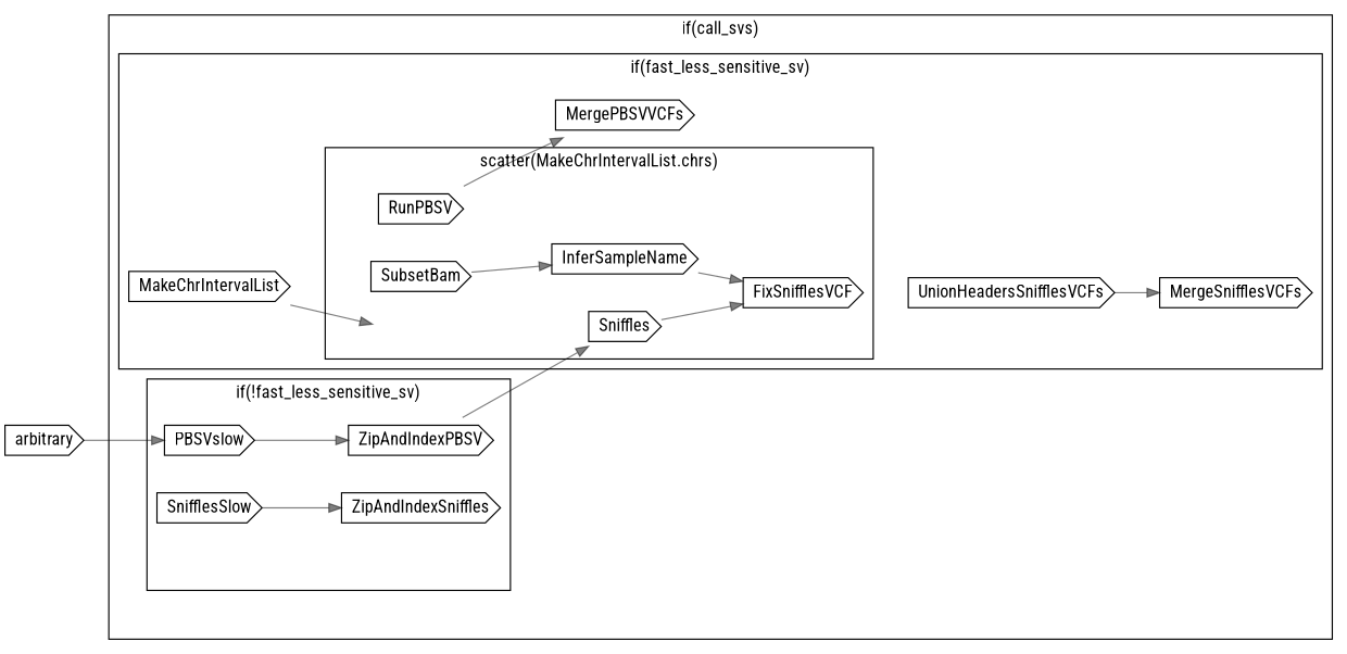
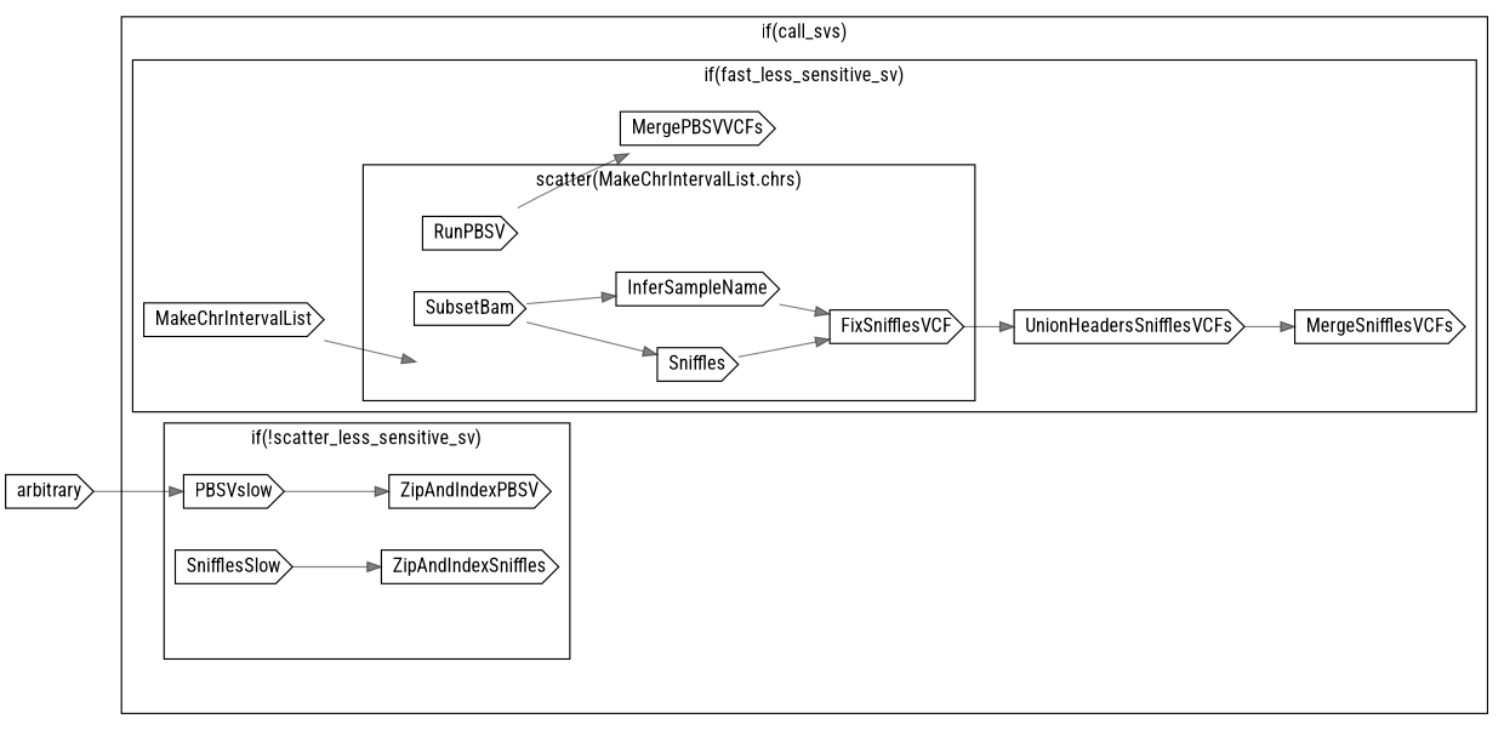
  digraph {
    compound=true
    fontname="Roboto Condensed"
    rankdir=LR
    node [fontname="Roboto Condensed" shape=cds]
    edge [color="#00000080" fontname="Roboto Condensed"]
    n1 [label=SubsetBam]
    n2 [label=RunPBSV]
    n3 [label=Sniffles]
    n4 [label=InferSampleName]
    n5 [label=FixSnifflesVCF]
    "scatter-L73C13-c" [height=0 margin=0 style=invis width=0 shape=""]
    n7 [label=MakeChrIntervalList]
    n8 [label=MergePBSVVCFs]
    n9 [label=UnionHeadersSnifflesVCFs]
    n10 [label=MergeSnifflesVCFs]
    "if-L65C9" [height=0 margin=0 style=invis width=0 shape=""]
    n12 [label=PBSVslow]
    n13 [label=ZipAndIndexPBSV]
    n14 [label=SnifflesSlow]
    n15 [label=ZipAndIndexSniffles]
    "if-L135C9" [height=0 margin=0 style=invis width=0 shape=""]
    "if-L64C5" [height=0 margin=0 style=invis width=0 shape=""]
    n18 [label=arbitrary]
    subgraph cluster_1 {
      label="if(call_svs)"
      rank=same
      "if-L64C5"
      subgraph cluster_2 {
        label="if(fast_less_sensitive_sv)"
        rank=same
        n7
        n8
        n9
        n10
        "if-L65C9"
        subgraph cluster_3 {
          label="scatter(MakeChrIntervalList.chrs)"
          rank=same
          n1
          n2
          n3
          n4
          n5
          "scatter-L73C13-c"
        }
      }
      subgraph cluster_4 {
-       label="if(!fast_less_sensitive_sv)"
+       label="if(!scatter_less_sensitive_sv)"
        rank=same
        n12
        n13
        n14
        n15
        "if-L135C9"
      }
    }
-   n13 -> n3
+   n1 -> n3
    n1 -> n4
    n2 -> n8
    n3 -> n5
    n4 -> n5
+   n5 -> n9
    n7 -> "scatter-L73C13-c"
    n9 -> n10
    n12 -> n13
    n14 -> n15
    n18 -> n12
  }
